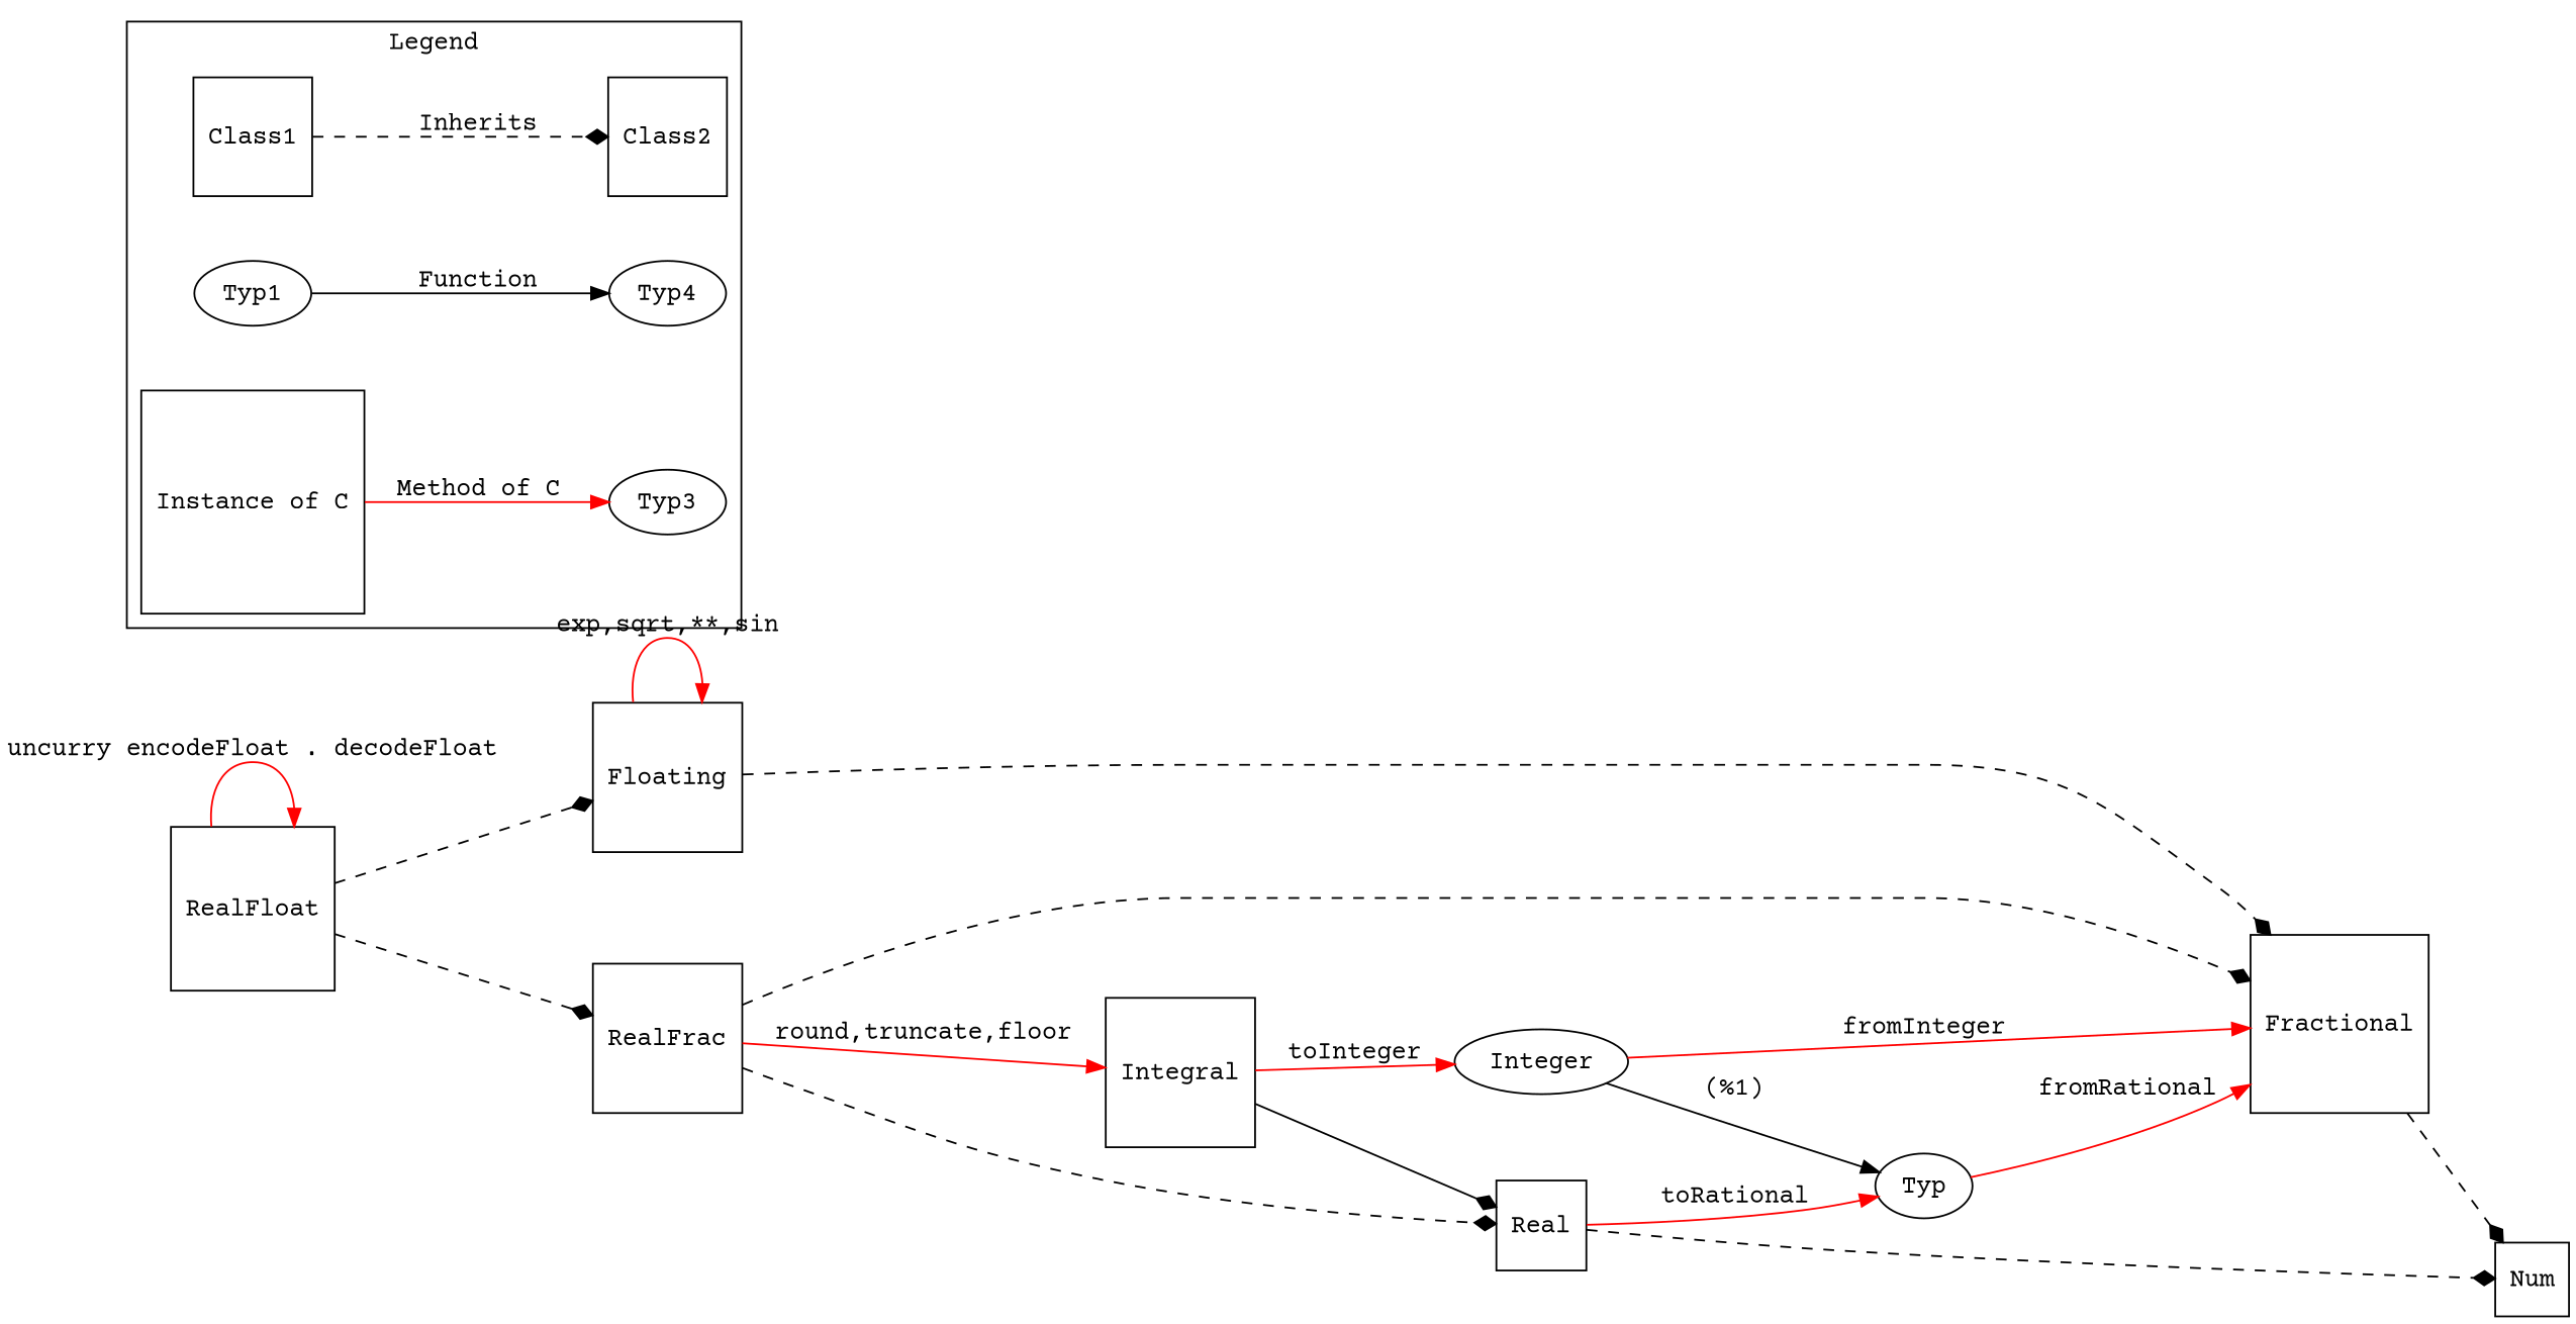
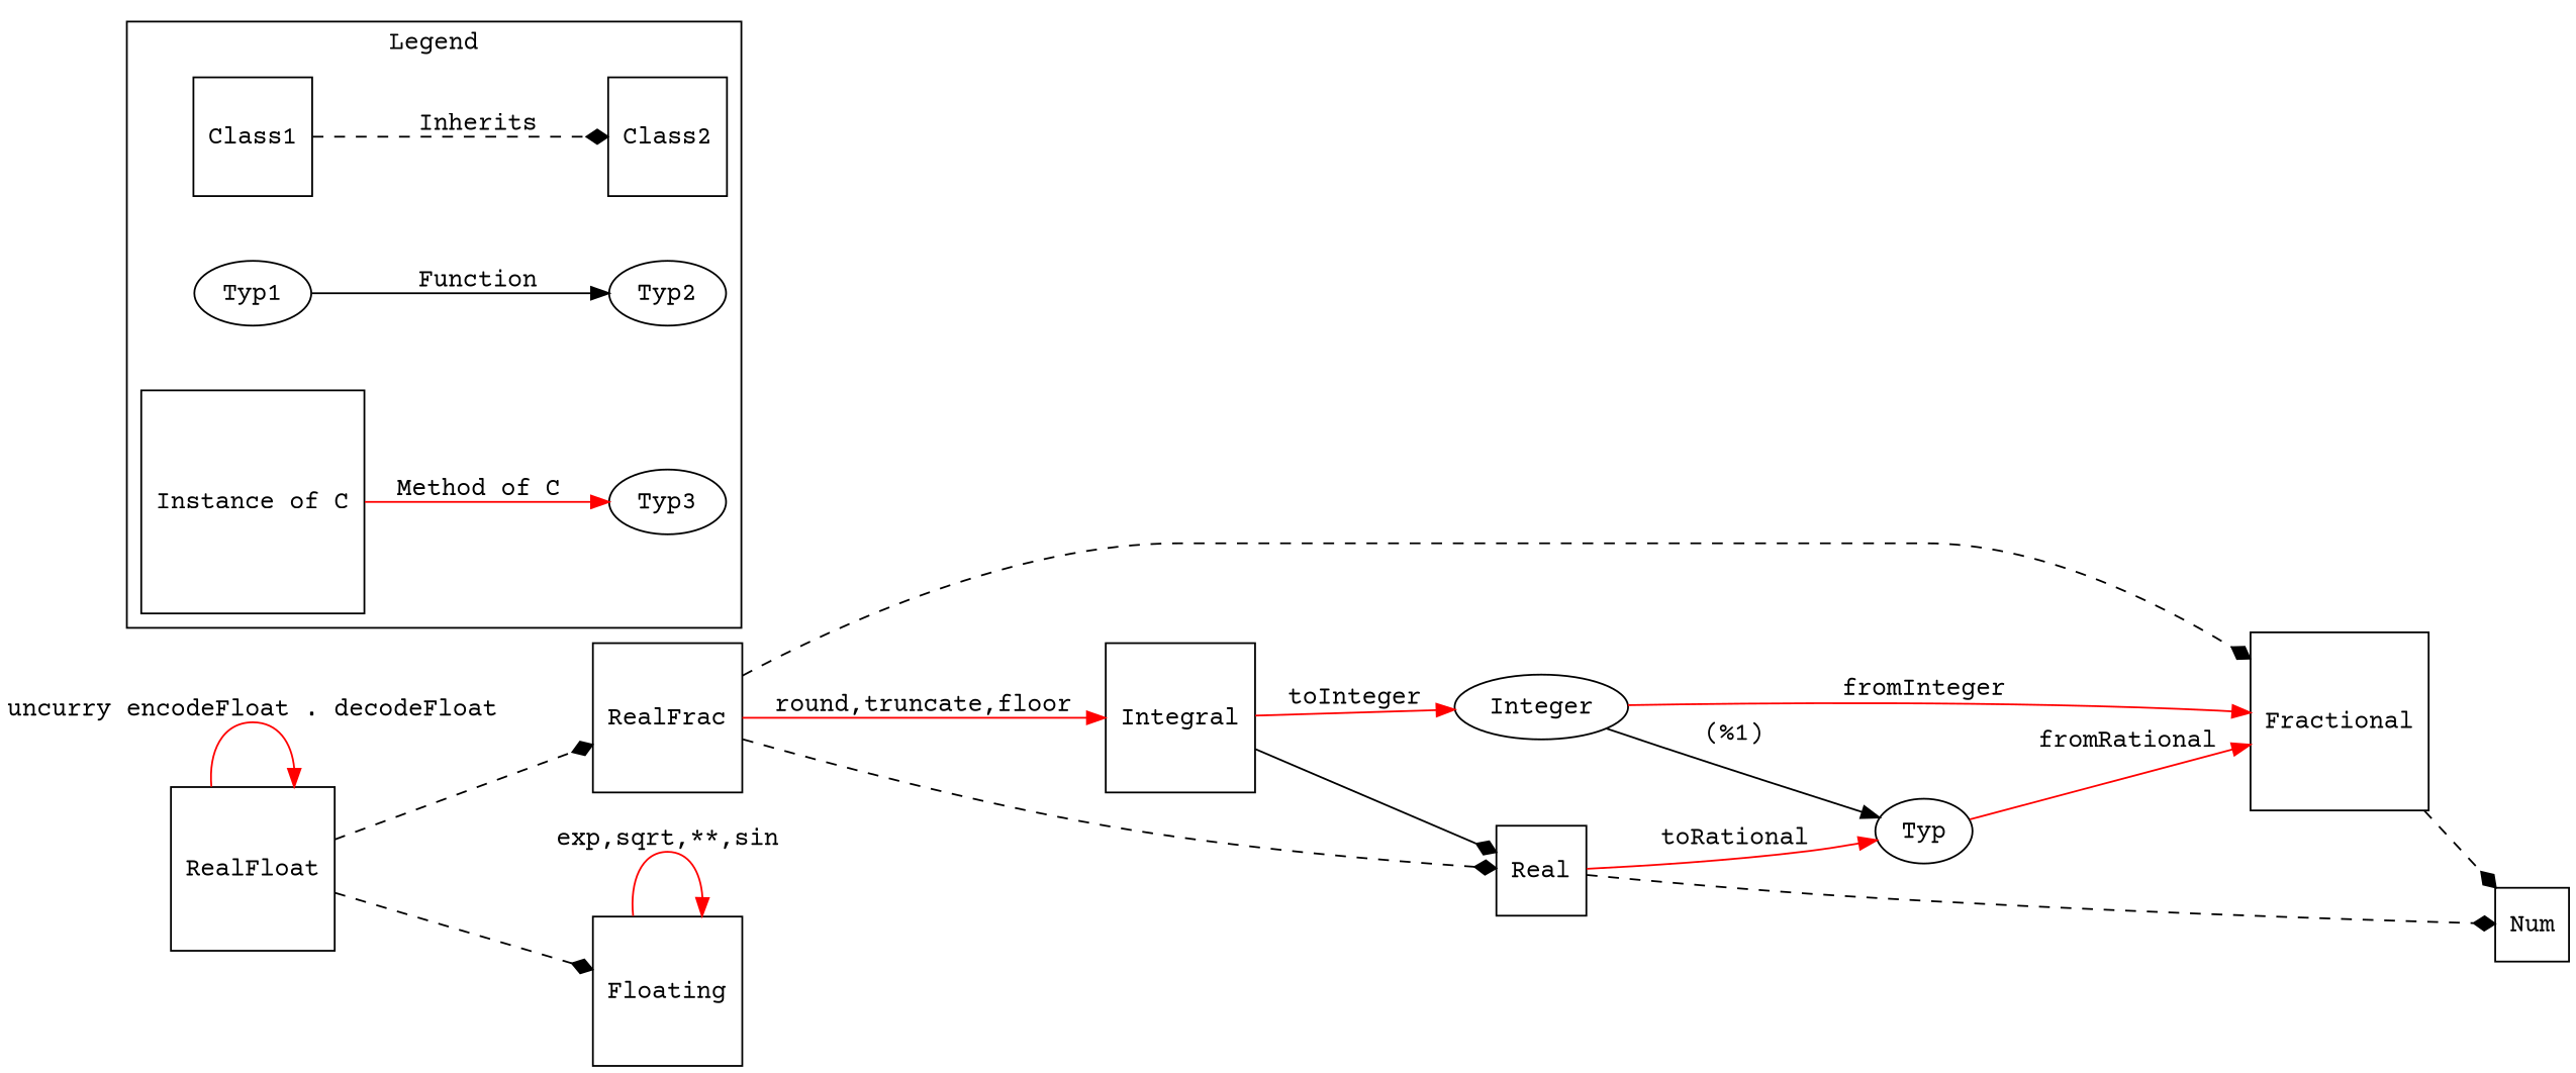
  digraph {
    fontname="Courier Prime"
    nodesep=0.5
    rankdir=LR
    node [fontname="Courier Prime" shape=square]
    edge [fontname="Courier Prime"]
    Integer [shape=oval]
    n2 [label=Typ shape=oval]
    Num
    Real
    Integral
    Fractional
    Floating
    RealFrac
    RealFloat
    Class1
    Class2
    Typ1 [shape=""]
-   Typ2 [label=Typ4 shape=""]
+   Typ2 [shape=""]
    "Instance of C"
    Typ3 [shape=""]
    subgraph sub_1 {
      Integer
      n2
    }
    subgraph sub_2 {
      Num
      Real
      Integral
      Fractional
      Floating
      RealFrac
      RealFloat
    }
    subgraph sub_3 {
      Integer
      n2
      Num
      Real
      Integral
      Fractional
      Floating
      RealFrac
      RealFloat
    }
    subgraph cluster_4 {
      label=Legend
      Typ1
      Typ2
      "Instance of C"
      Typ3
      subgraph sub_5 {
        label=Legend
        Class1
        Class2
      }
    }
    Integer -> n2 [label="(%1)"]
    Integer -> Fractional [color=red label=fromInteger]
    n2 -> Fractional [color=red label=fromRational]
    Real -> n2 [color=red label=toRational]
    Real -> Num [arrowhead=diamond style=dashed]
    Integral -> Integer [color=red label=toInteger]
    Integral -> Real [arrowhead=diamond style=solid]
    Fractional -> Num [arrowhead=diamond style=dashed]
-   Floating -> Fractional [arrowhead=diamond style=dashed]
    Floating -> Floating [color=red label="exp,sqrt,**,sin"]
    RealFrac -> Real [arrowhead=diamond style=dashed]
    RealFrac -> Integral [color=red label="round,truncate,floor"]
    RealFrac -> Fractional [arrowhead=diamond style=dashed]
    RealFloat -> Floating [arrowhead=diamond style=dashed]
    RealFloat -> RealFrac [arrowhead=diamond style=dashed]
    RealFloat -> RealFloat [color=red label="uncurry encodeFloat . decodeFloat"]
    Class1 -> Class2 [arrowhead=diamond label=Inherits style=dashed]
    Typ1 -> Typ2 [label=Function]
    "Instance of C" -> Typ3 [color=red label="Method of C"]
  }
